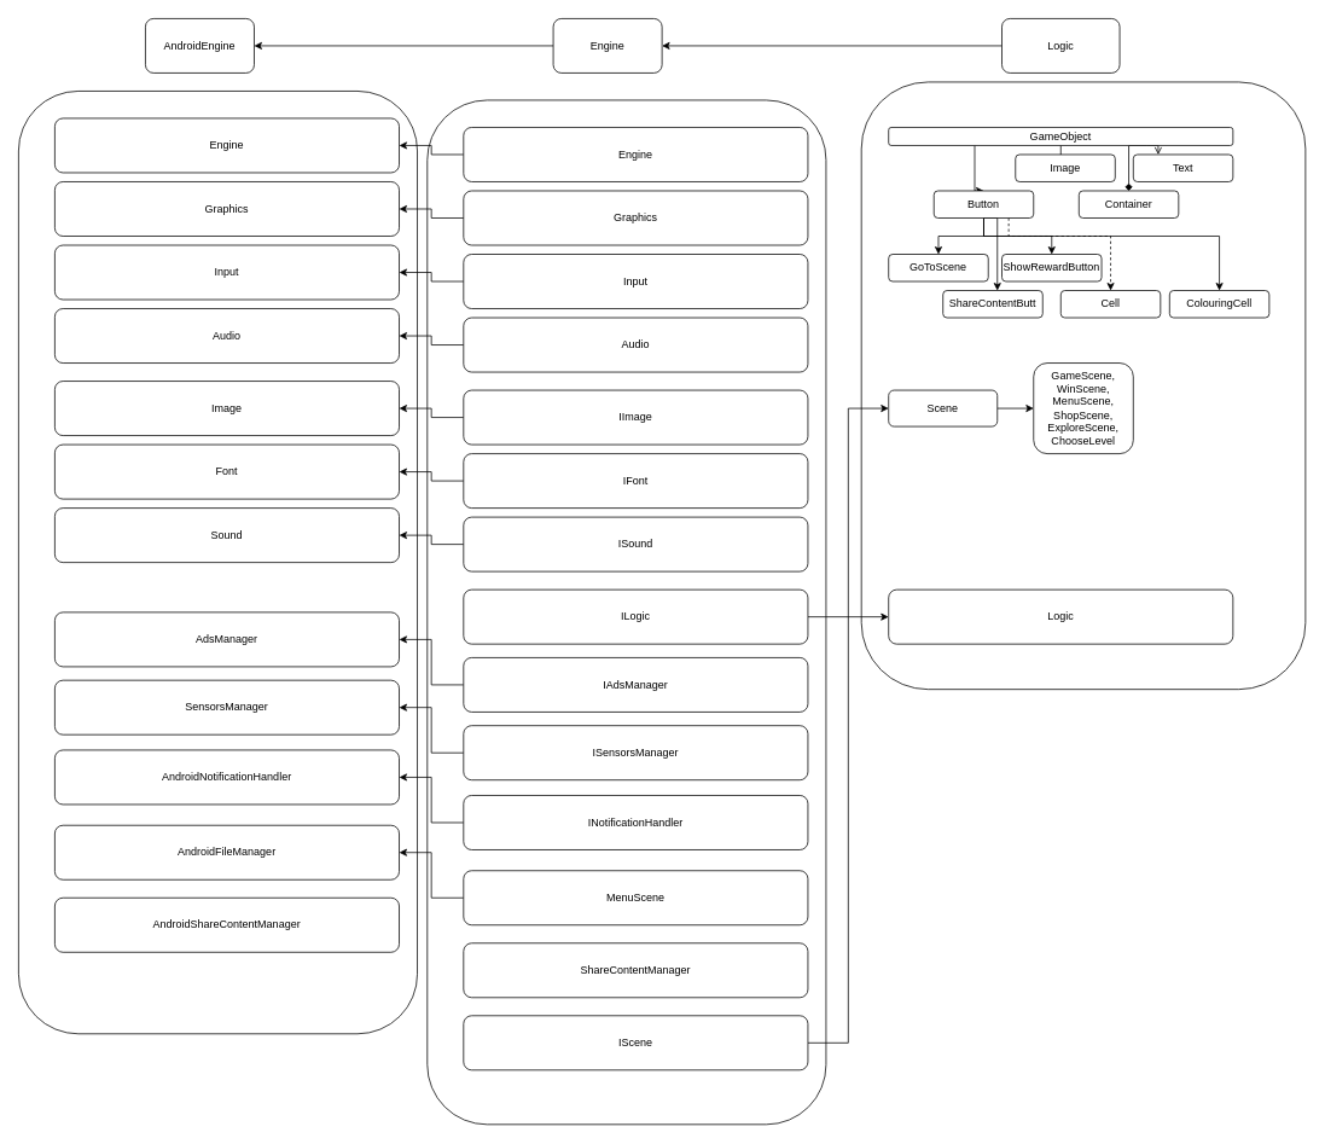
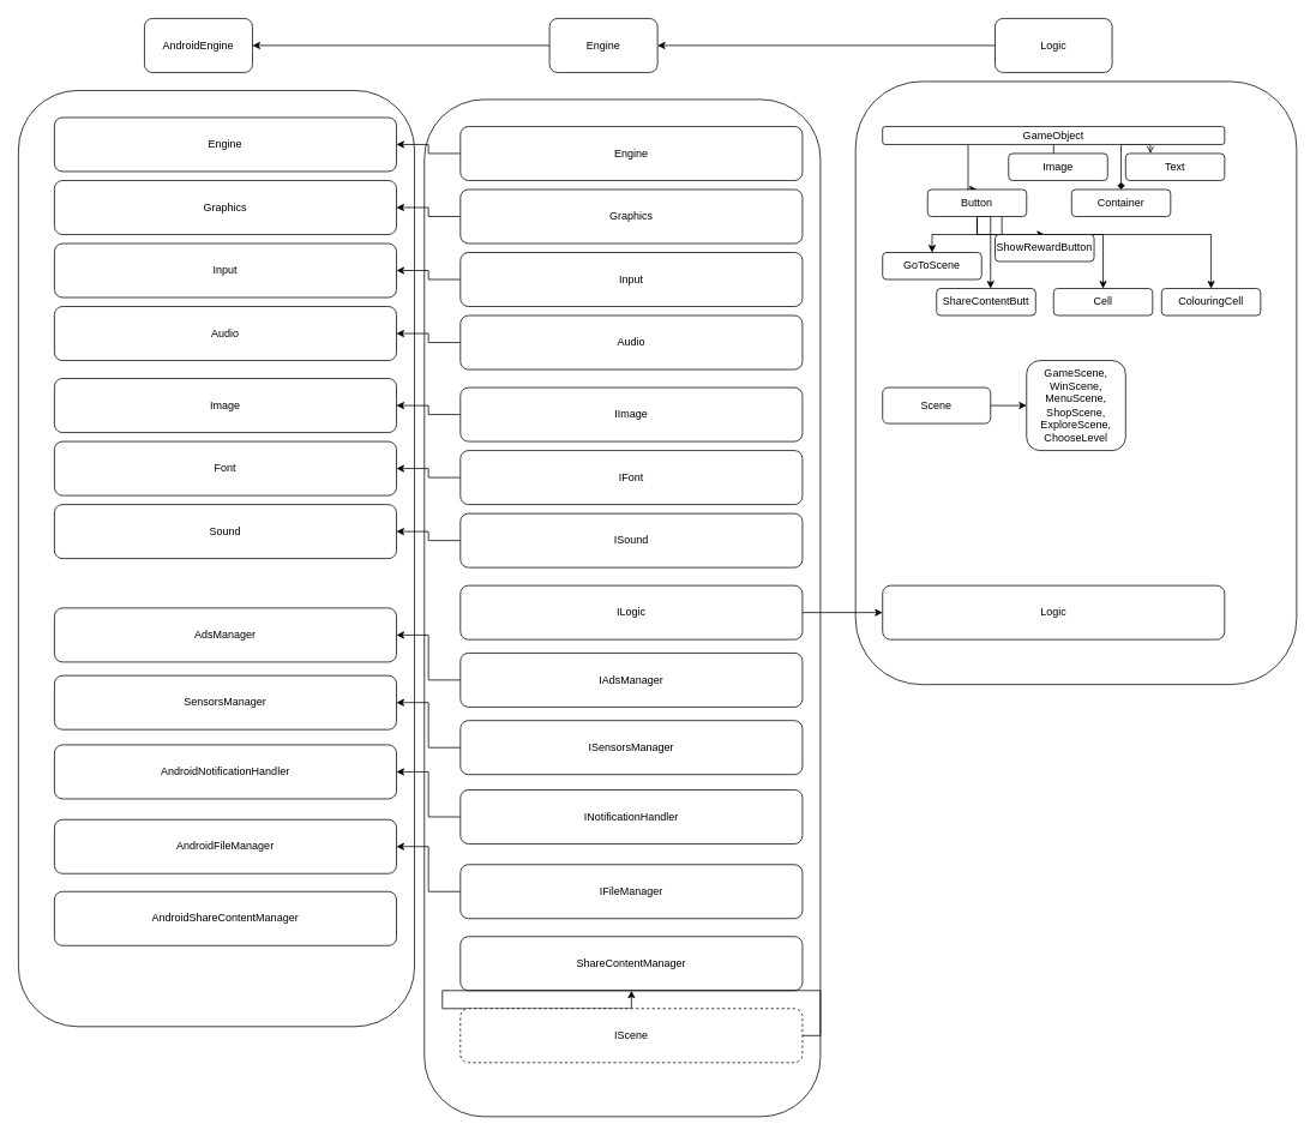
  <mxCell id="0" />
  <mxCell id="1" parent="0" />
  <mxCell id="2" style="edgeStyle=orthogonalEdgeStyle;rounded=0;orthogonalLoop=1;jettySize=auto;html=1;exitX=0;exitY=0.5;exitDx=0;exitDy=0;" edge="1" parent="1" source="3" target="6"><mxGeometry relative="1" as="geometry" /></mxCell>
  <mxCell id="3" value="Engine" style="rounded=1;whiteSpace=wrap;html=1;" vertex="1" parent="1"><mxGeometry x="610" y="20" width="120" height="60" as="geometry" /></mxCell>
  <mxCell id="4" style="edgeStyle=orthogonalEdgeStyle;rounded=0;orthogonalLoop=1;jettySize=auto;html=1;exitX=0;exitY=0.5;exitDx=0;exitDy=0;entryX=1;entryY=0.5;entryDx=0;entryDy=0;" edge="1" parent="1" source="5" target="3"><mxGeometry relative="1" as="geometry" /></mxCell>
  <mxCell id="5" value="Logic" style="rounded=1;whiteSpace=wrap;html=1;" vertex="1" parent="1"><mxGeometry x="1105" y="20" width="130" height="60" as="geometry" /></mxCell>
  <mxCell id="6" value="AndroidEngine" style="rounded=1;whiteSpace=wrap;html=1;" vertex="1" parent="1"><mxGeometry x="160" y="20" width="120" height="60" as="geometry" /></mxCell>
  <mxCell id="7" value="" style="rounded=1;whiteSpace=wrap;html=1;" vertex="1" parent="1"><mxGeometry x="950" y="90" width="490" height="670" as="geometry" /></mxCell>
  <mxCell id="8" value="Engine" style="rounded=1;whiteSpace=wrap;html=1;" vertex="1" parent="1"><mxGeometry x="50" y="120" width="380" height="60" as="geometry" /></mxCell>
  <mxCell id="9" value="Graphics" style="rounded=1;whiteSpace=wrap;html=1;" vertex="1" parent="1"><mxGeometry x="50" y="190" width="380" height="60" as="geometry" /></mxCell>
  <mxCell id="10" value="Input" style="rounded=1;whiteSpace=wrap;html=1;" vertex="1" parent="1"><mxGeometry x="50" y="260" width="380" height="60" as="geometry" /></mxCell>
  <mxCell id="11" value="Audio" style="rounded=1;whiteSpace=wrap;html=1;" vertex="1" parent="1"><mxGeometry x="50" y="330" width="380" height="60" as="geometry" /></mxCell>
  <mxCell id="12" value="Image" style="rounded=1;whiteSpace=wrap;html=1;" vertex="1" parent="1"><mxGeometry x="50" y="410" width="380" height="60" as="geometry" /></mxCell>
  <mxCell id="13" value="Font" style="rounded=1;whiteSpace=wrap;html=1;" vertex="1" parent="1"><mxGeometry x="50" y="480" width="380" height="60" as="geometry" /></mxCell>
  <mxCell id="14" value="Sound" style="rounded=1;whiteSpace=wrap;html=1;" vertex="1" parent="1"><mxGeometry x="50" y="550" width="380" height="60" as="geometry" /></mxCell>
  <mxCell id="15" value="AdsManager" style="rounded=1;whiteSpace=wrap;html=1;" vertex="1" parent="1"><mxGeometry x="50" y="665" width="380" height="60" as="geometry" /></mxCell>
  <mxCell id="16" value="SensorsManager" style="rounded=1;whiteSpace=wrap;html=1;" vertex="1" parent="1"><mxGeometry x="50" y="740" width="380" height="60" as="geometry" /></mxCell>
  <mxCell id="17" value="AndroidNotificationHandler" style="rounded=1;whiteSpace=wrap;html=1;" vertex="1" parent="1"><mxGeometry x="50" y="817" width="380" height="60" as="geometry" /></mxCell>
  <mxCell id="18" value="AndroidFileManager" style="rounded=1;whiteSpace=wrap;html=1;" vertex="1" parent="1"><mxGeometry x="50" y="900" width="380" height="60" as="geometry" /></mxCell>
  <mxCell id="19" value="" style="rounded=1;whiteSpace=wrap;html=1;" vertex="1" parent="1"><mxGeometry x="20" y="100" width="440" height="1040" as="geometry" /></mxCell>
  <mxCell id="20" value="Engine" style="rounded=1;whiteSpace=wrap;html=1;" vertex="1" parent="1"><mxGeometry x="60" y="130" width="380" height="60" as="geometry" /></mxCell>
  <mxCell id="21" value="Graphics" style="rounded=1;whiteSpace=wrap;html=1;" vertex="1" parent="1"><mxGeometry x="60" y="200" width="380" height="60" as="geometry" /></mxCell>
  <mxCell id="22" value="Input" style="rounded=1;whiteSpace=wrap;html=1;" vertex="1" parent="1"><mxGeometry x="60" y="270" width="380" height="60" as="geometry" /></mxCell>
  <mxCell id="23" value="Audio" style="rounded=1;whiteSpace=wrap;html=1;" vertex="1" parent="1"><mxGeometry x="60" y="340" width="380" height="60" as="geometry" /></mxCell>
  <mxCell id="24" value="Image" style="rounded=1;whiteSpace=wrap;html=1;" vertex="1" parent="1"><mxGeometry x="60" y="420" width="380" height="60" as="geometry" /></mxCell>
  <mxCell id="25" value="Font" style="rounded=1;whiteSpace=wrap;html=1;" vertex="1" parent="1"><mxGeometry x="60" y="490" width="380" height="60" as="geometry" /></mxCell>
  <mxCell id="26" value="Sound" style="rounded=1;whiteSpace=wrap;html=1;" vertex="1" parent="1"><mxGeometry x="60" y="560" width="380" height="60" as="geometry" /></mxCell>
  <mxCell id="27" value="AdsManager" style="rounded=1;whiteSpace=wrap;html=1;" vertex="1" parent="1"><mxGeometry x="60" y="675" width="380" height="60" as="geometry" /></mxCell>
  <mxCell id="28" value="SensorsManager" style="rounded=1;whiteSpace=wrap;html=1;" vertex="1" parent="1"><mxGeometry x="60" y="750" width="380" height="60" as="geometry" /></mxCell>
  <mxCell id="29" value="AndroidNotificationHandler" style="rounded=1;whiteSpace=wrap;html=1;" vertex="1" parent="1"><mxGeometry x="60" y="827" width="380" height="60" as="geometry" /></mxCell>
  <mxCell id="30" value="AndroidFileManager" style="rounded=1;whiteSpace=wrap;html=1;" vertex="1" parent="1"><mxGeometry x="60" y="910" width="380" height="60" as="geometry" /></mxCell>
  <mxCell id="31" value="" style="rounded=1;whiteSpace=wrap;html=1;" vertex="1" parent="1"><mxGeometry x="471" width="440" height="1130" as="geometry" y="110" /></mxCell>
  <mxCell id="32" style="edgeStyle=orthogonalEdgeStyle;rounded=0;orthogonalLoop=1;jettySize=auto;html=1;exitX=0;exitY=0.5;exitDx=0;exitDy=0;" edge="1" parent="1" source="33" target="20"><mxGeometry relative="1" as="geometry" /></mxCell>
  <mxCell id="33" value="Engine" style="rounded=1;whiteSpace=wrap;html=1;" vertex="1" parent="1"><mxGeometry x="511" y="140" width="380" height="60" as="geometry" /></mxCell>
  <mxCell id="34" style="edgeStyle=orthogonalEdgeStyle;rounded=0;orthogonalLoop=1;jettySize=auto;html=1;exitX=0;exitY=0.5;exitDx=0;exitDy=0;" edge="1" parent="1" source="35" target="21"><mxGeometry relative="1" as="geometry" /></mxCell>
  <mxCell id="35" value="Graphics" style="rounded=1;whiteSpace=wrap;html=1;" vertex="1" parent="1"><mxGeometry x="511" y="210" width="380" height="60" as="geometry" /></mxCell>
  <mxCell id="36" style="edgeStyle=orthogonalEdgeStyle;rounded=0;orthogonalLoop=1;jettySize=auto;html=1;exitX=0;exitY=0.5;exitDx=0;exitDy=0;" edge="1" parent="1" source="37" target="22"><mxGeometry relative="1" as="geometry" /></mxCell>
  <mxCell id="37" value="Input" style="rounded=1;whiteSpace=wrap;html=1;" vertex="1" parent="1"><mxGeometry x="511" y="280" width="380" height="60" as="geometry" /></mxCell>
  <mxCell id="38" style="edgeStyle=orthogonalEdgeStyle;rounded=0;orthogonalLoop=1;jettySize=auto;html=1;exitX=0;exitY=0.5;exitDx=0;exitDy=0;entryX=1;entryY=0.5;entryDx=0;entryDy=0;" edge="1" parent="1" source="39" target="23"><mxGeometry relative="1" as="geometry" /></mxCell>
  <mxCell id="39" value="Audio" style="rounded=1;whiteSpace=wrap;html=1;" vertex="1" parent="1"><mxGeometry x="511" y="350" width="380" height="60" as="geometry" /></mxCell>
  <mxCell id="40" style="edgeStyle=orthogonalEdgeStyle;rounded=0;orthogonalLoop=1;jettySize=auto;html=1;exitX=0;exitY=0.5;exitDx=0;exitDy=0;entryX=1;entryY=0.5;entryDx=0;entryDy=0;" edge="1" parent="1" source="41" target="24"><mxGeometry relative="1" as="geometry" /></mxCell>
  <mxCell id="41" value="IImage" style="rounded=1;whiteSpace=wrap;html=1;" vertex="1" parent="1"><mxGeometry x="511" y="430" width="380" height="60" as="geometry" /></mxCell>
  <mxCell id="42" style="edgeStyle=orthogonalEdgeStyle;rounded=0;orthogonalLoop=1;jettySize=auto;html=1;exitX=0;exitY=0.5;exitDx=0;exitDy=0;entryX=1;entryY=0.5;entryDx=0;entryDy=0;" edge="1" parent="1" source="43" target="25"><mxGeometry relative="1" as="geometry" /></mxCell>
  <mxCell id="43" value="IFont" style="rounded=1;whiteSpace=wrap;html=1;" vertex="1" parent="1"><mxGeometry x="511" y="500" width="380" height="60" as="geometry" /></mxCell>
  <mxCell id="44" style="edgeStyle=orthogonalEdgeStyle;rounded=0;orthogonalLoop=1;jettySize=auto;html=1;exitX=0;exitY=0.5;exitDx=0;exitDy=0;entryX=1;entryY=0.5;entryDx=0;entryDy=0;" edge="1" parent="1" source="45" target="26"><mxGeometry relative="1" as="geometry" /></mxCell>
  <mxCell id="45" value="ISound" style="rounded=1;whiteSpace=wrap;html=1;" vertex="1" parent="1"><mxGeometry x="511" y="570" width="380" height="60" as="geometry" /></mxCell>
  <mxCell id="46" style="edgeStyle=orthogonalEdgeStyle;rounded=0;orthogonalLoop=1;jettySize=auto;html=1;exitX=0;exitY=0.5;exitDx=0;exitDy=0;" edge="1" parent="1" source="47" target="27"><mxGeometry relative="1" as="geometry" /></mxCell>
  <mxCell id="47" value="IAdsManager" style="rounded=1;whiteSpace=wrap;html=1;" vertex="1" parent="1"><mxGeometry x="511" y="725" width="380" height="60" as="geometry" /></mxCell>
  <mxCell id="48" style="edgeStyle=orthogonalEdgeStyle;rounded=0;orthogonalLoop=1;jettySize=auto;html=1;exitX=0;exitY=0.5;exitDx=0;exitDy=0;entryX=1;entryY=0.5;entryDx=0;entryDy=0;" edge="1" parent="1" source="49" target="28"><mxGeometry relative="1" as="geometry" /></mxCell>
  <mxCell id="49" value="ISensorsManager" style="rounded=1;whiteSpace=wrap;html=1;" vertex="1" parent="1"><mxGeometry x="511" y="800" width="380" height="60" as="geometry" /></mxCell>
  <mxCell id="50" style="edgeStyle=orthogonalEdgeStyle;rounded=0;orthogonalLoop=1;jettySize=auto;html=1;exitX=0;exitY=0.5;exitDx=0;exitDy=0;" edge="1" parent="1" source="51" target="29"><mxGeometry relative="1" as="geometry" /></mxCell>
  <mxCell id="51" value="INotificationHandler" style="rounded=1;whiteSpace=wrap;html=1;" vertex="1" parent="1"><mxGeometry x="511" y="877" width="380" height="60" as="geometry" /></mxCell>
  <mxCell id="52" style="edgeStyle=orthogonalEdgeStyle;rounded=0;orthogonalLoop=1;jettySize=auto;html=1;exitX=0;exitY=0.5;exitDx=0;exitDy=0;entryX=1;entryY=0.5;entryDx=0;entryDy=0;" edge="1" parent="1" source="53" target="30"><mxGeometry relative="1" as="geometry" /></mxCell>
- <mxCell id="53" value="MenuScene" style="rounded=1;whiteSpace=wrap;html=1;" vertex="1" parent="1"><mxGeometry x="511" y="960" width="380" height="60" as="geometry" /></mxCell>
+ <mxCell id="53" value="IFileManager" style="rounded=1;whiteSpace=wrap;html=1;" vertex="1" parent="1"><mxGeometry x="511" y="960" width="380" height="60" as="geometry" /></mxCell>
  <mxCell id="54" style="edgeStyle=orthogonalEdgeStyle;rounded=0;orthogonalLoop=1;jettySize=auto;html=1;exitX=1;exitY=0.5;exitDx=0;exitDy=0;" edge="1" parent="1" source="55" target="63"><mxGeometry relative="1" as="geometry" /></mxCell>
  <mxCell id="55" value="ILogic" style="rounded=1;whiteSpace=wrap;html=1;" vertex="1" parent="1"><mxGeometry x="511" y="650" width="380" height="60" as="geometry" /></mxCell>
  <mxCell id="56" value="AndroidShareContentManager" style="rounded=1;whiteSpace=wrap;html=1;" vertex="1" parent="1"><mxGeometry x="60" y="990" width="380" height="60" as="geometry" /></mxCell>
  <mxCell id="57" value="ShareContentManager" style="rounded=1;whiteSpace=wrap;html=1;" vertex="1" parent="1"><mxGeometry x="511" y="1040" width="380" height="60" as="geometry" /></mxCell>
  <mxCell id="58" style="edgeStyle=orthogonalEdgeStyle;rounded=0;orthogonalLoop=1;jettySize=auto;html=1;exitX=0.25;exitY=1;exitDx=0;exitDy=0;entryX=0.5;entryY=0;entryDx=0;entryDy=0;" edge="1" parent="1" source="62" target="69"><mxGeometry relative="1" as="geometry"><Array as="points"><mxPoint x="1075" y="210" /></Array></mxGeometry></mxCell>
  <mxCell id="59" style="edgeStyle=orthogonalEdgeStyle;rounded=0;orthogonalLoop=1;jettySize=auto;html=1;exitX=0.5;exitY=1;exitDx=0;exitDy=0;" edge="1" parent="1" source="62" target="75"><mxGeometry relative="1" as="geometry" /></mxCell>
  <mxCell id="60" style="edgeStyle=orthogonalEdgeStyle;rounded=0;orthogonalLoop=1;jettySize=auto;html=1;exitX=0.75;exitY=1;exitDx=0;exitDy=0;entryX=0.25;entryY=0;entryDx=0;entryDy=0;endArrow=open;" edge="1" parent="1" source="62" target="76"><mxGeometry relative="1" as="geometry" /></mxCell>
  <mxCell id="61" style="edgeStyle=orthogonalEdgeStyle;rounded=0;orthogonalLoop=1;jettySize=auto;html=1;exitX=0.75;exitY=1;exitDx=0;exitDy=0;endArrow=diamond;" edge="1" parent="1" source="62" target="77"><mxGeometry relative="1" as="geometry"><Array as="points"><mxPoint x="1245" y="160" /></Array></mxGeometry></mxCell>
  <mxCell id="62" value="GameObject" style="rounded=1;whiteSpace=wrap;html=1;" vertex="1" parent="1"><mxGeometry x="980" y="140" width="380" height="20" as="geometry" /></mxCell>
  <mxCell id="63" value="Logic" style="rounded=1;whiteSpace=wrap;html=1;" vertex="1" parent="1"><mxGeometry x="980" y="650" width="380" height="60" as="geometry" /></mxCell>
  <mxCell id="64" style="edgeStyle=orthogonalEdgeStyle;rounded=0;orthogonalLoop=1;jettySize=auto;html=1;exitX=0.5;exitY=1;exitDx=0;exitDy=0;entryX=0.5;entryY=0;entryDx=0;entryDy=0;" edge="1" parent="1" source="69" target="70"><mxGeometry relative="1" as="geometry"><Array as="points"><mxPoint x="1085" y="260" /><mxPoint x="1035" y="260" /></Array></mxGeometry></mxCell>
  <mxCell id="65" style="edgeStyle=orthogonalEdgeStyle;rounded=0;orthogonalLoop=1;jettySize=auto;html=1;exitX=0.5;exitY=1;exitDx=0;exitDy=0;entryX=0.5;entryY=0;entryDx=0;entryDy=0;" edge="1" parent="1" source="69" target="71"><mxGeometry relative="1" as="geometry"><Array as="points"><mxPoint x="1085" y="260" /><mxPoint x="1160" y="260" /></Array></mxGeometry></mxCell>
  <mxCell id="66" style="edgeStyle=orthogonalEdgeStyle;rounded=0;orthogonalLoop=1;jettySize=auto;html=1;exitX=0.5;exitY=1;exitDx=0;exitDy=0;" edge="1" parent="1" source="69" target="72"><mxGeometry relative="1" as="geometry"><Array as="points"><mxPoint x="1100" y="240" /></Array></mxGeometry></mxCell>
- <mxCell id="67" style="edgeStyle=orthogonalEdgeStyle;rounded=0;orthogonalLoop=1;jettySize=auto;html=1;exitX=0.75;exitY=1;exitDx=0;exitDy=0;dashed=1;" edge="1" parent="1" source="69" target="73"><mxGeometry relative="1" as="geometry"><Array as="points"><mxPoint x="1112" y="260" /><mxPoint x="1225" y="260" /></Array></mxGeometry></mxCell>
+ <mxCell id="67" style="edgeStyle=orthogonalEdgeStyle;rounded=0;orthogonalLoop=1;jettySize=auto;html=1;exitX=0.75;exitY=1;exitDx=0;exitDy=0;" edge="1" parent="1" source="69" target="73"><mxGeometry relative="1" as="geometry"><Array as="points"><mxPoint x="1112" y="260" /><mxPoint x="1225" y="260" /></Array></mxGeometry></mxCell>
  <mxCell id="68" style="edgeStyle=orthogonalEdgeStyle;rounded=0;orthogonalLoop=1;jettySize=auto;html=1;exitX=0.5;exitY=1;exitDx=0;exitDy=0;" edge="1" parent="1" source="69" target="74"><mxGeometry relative="1" as="geometry"><Array as="points"><mxPoint x="1085" y="260" /><mxPoint x="1345" y="260" /></Array></mxGeometry></mxCell>
  <mxCell id="69" value="Button" style="rounded=1;whiteSpace=wrap;html=1;" vertex="1" parent="1"><mxGeometry x="1030" y="210" width="110" height="30" as="geometry" /></mxCell>
  <mxCell id="70" value="GoToScene" style="rounded=1;whiteSpace=wrap;html=1;" vertex="1" parent="1"><mxGeometry x="980" y="280" width="110" height="30" as="geometry" /></mxCell>
- <mxCell id="71" value="ShowRewardButton" style="rounded=1;whiteSpace=wrap;html=1;" vertex="1" parent="1"><mxGeometry x="1105" y="280" width="110" height="30" as="geometry" /></mxCell>
+ <mxCell id="71" value="ShowRewardButton" style="rounded=1;whiteSpace=wrap;html=1;" vertex="1" parent="1"><mxGeometry x="1105" y="260" width="110" height="30" as="geometry" /></mxCell>
  <mxCell id="72" value="ShareContentButt" style="rounded=1;whiteSpace=wrap;html=1;" vertex="1" parent="1"><mxGeometry x="1040" y="320" width="110" height="30" as="geometry" /></mxCell>
  <mxCell id="73" value="Cell" style="rounded=1;whiteSpace=wrap;html=1;" vertex="1" parent="1"><mxGeometry x="1170" y="320" width="110" height="30" as="geometry" /></mxCell>
  <mxCell id="74" value="ColouringCell" style="rounded=1;whiteSpace=wrap;html=1;" vertex="1" parent="1"><mxGeometry x="1290" y="320" width="110" height="30" as="geometry" /></mxCell>
  <mxCell id="75" value="Image" style="rounded=1;whiteSpace=wrap;html=1;" vertex="1" parent="1"><mxGeometry x="1120" y="170" width="110" height="30" as="geometry" /></mxCell>
  <mxCell id="76" value="Text" style="rounded=1;whiteSpace=wrap;html=1;" vertex="1" parent="1"><mxGeometry x="1250" y="170" width="110" height="30" as="geometry" /></mxCell>
  <mxCell id="77" value="Container" style="rounded=1;whiteSpace=wrap;html=1;" vertex="1" parent="1"><mxGeometry x="1190" y="210" width="110" height="30" as="geometry" /></mxCell>
  <mxCell id="78" style="edgeStyle=orthogonalEdgeStyle;rounded=0;orthogonalLoop=1;jettySize=auto;html=1;exitX=1;exitY=0.5;exitDx=0;exitDy=0;" edge="1" parent="1" source="79" target="82"><mxGeometry relative="1" as="geometry" /></mxCell>
  <mxCell id="79" value="Scene" style="rounded=1;whiteSpace=wrap;html=1;" vertex="1" parent="1"><mxGeometry x="980" y="430" width="120" height="40" as="geometry" /></mxCell>
- <mxCell id="80" style="edgeStyle=orthogonalEdgeStyle;rounded=0;orthogonalLoop=1;jettySize=auto;html=1;exitX=1;exitY=0.5;exitDx=0;exitDy=0;entryX=0;entryY=0.5;entryDx=0;entryDy=0;" edge="1" parent="1" source="81" target="79"><mxGeometry relative="1" as="geometry" /></mxCell>
- <mxCell id="81" value="IScene" style="rounded=1;whiteSpace=wrap;html=1;" vertex="1" parent="1"><mxGeometry x="511" y="1120" width="380" height="60" as="geometry" /></mxCell>
+ <mxCell id="80" style="edgeStyle=orthogonalEdgeStyle;rounded=0;orthogonalLoop=1;jettySize=auto;html=1;exitX=1;exitY=0.5;exitDx=0;exitDy=0;" edge="1" parent="1" source="81" target="57"><mxGeometry relative="1" as="geometry" /></mxCell>
+ <mxCell id="81" value="IScene" style="rounded=1;whiteSpace=wrap;html=1;dashed=1;" vertex="1" parent="1"><mxGeometry x="511" y="1120" width="380" height="60" as="geometry" /></mxCell>
  <mxCell id="82" value="GameScene, WinScene, MenuScene,&lt;br&gt;ShopScene,&lt;br&gt;ExploreScene,&lt;br&gt;ChooseLevel" style="rounded=1;whiteSpace=wrap;html=1;" vertex="1" parent="1"><mxGeometry x="1140" y="400" width="110" height="100" as="geometry" /></mxCell>
